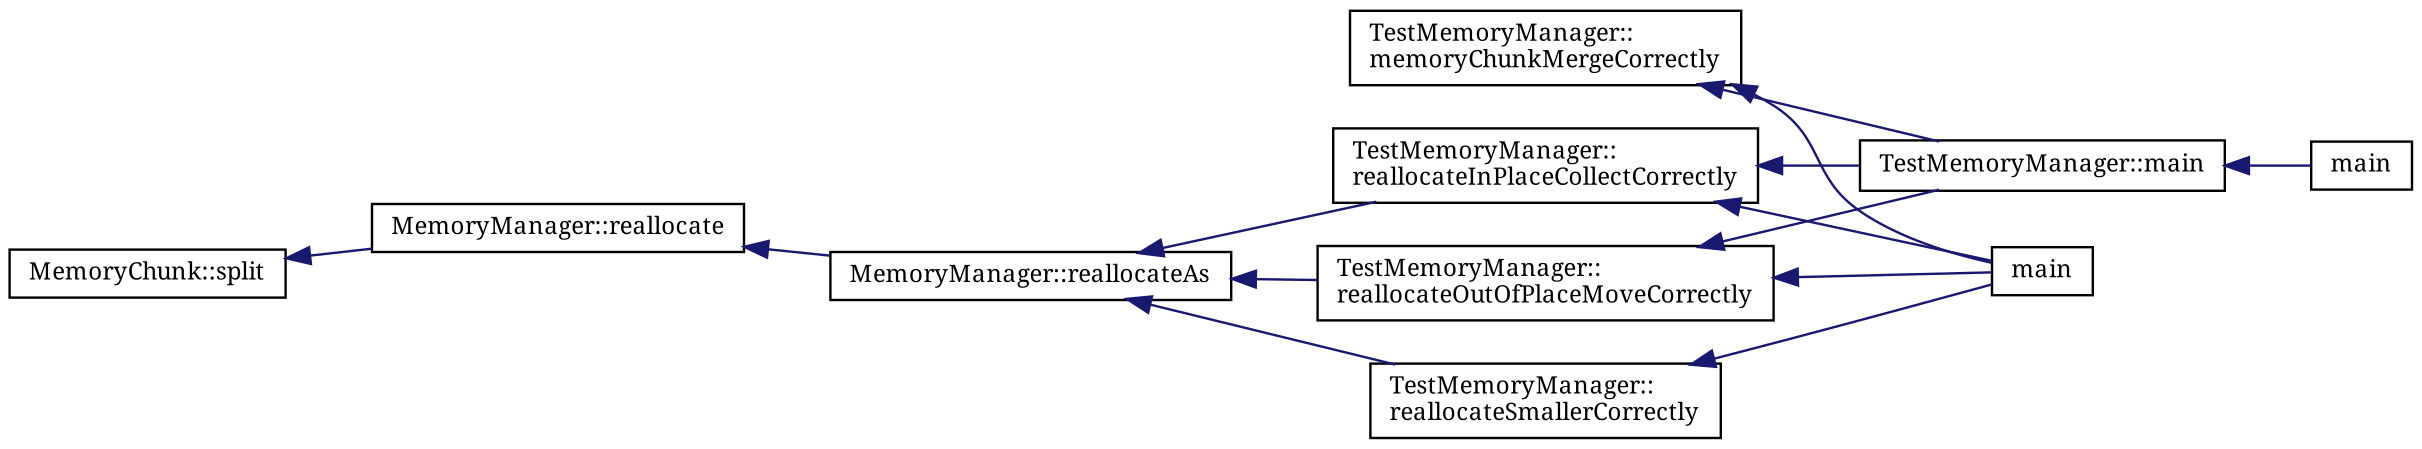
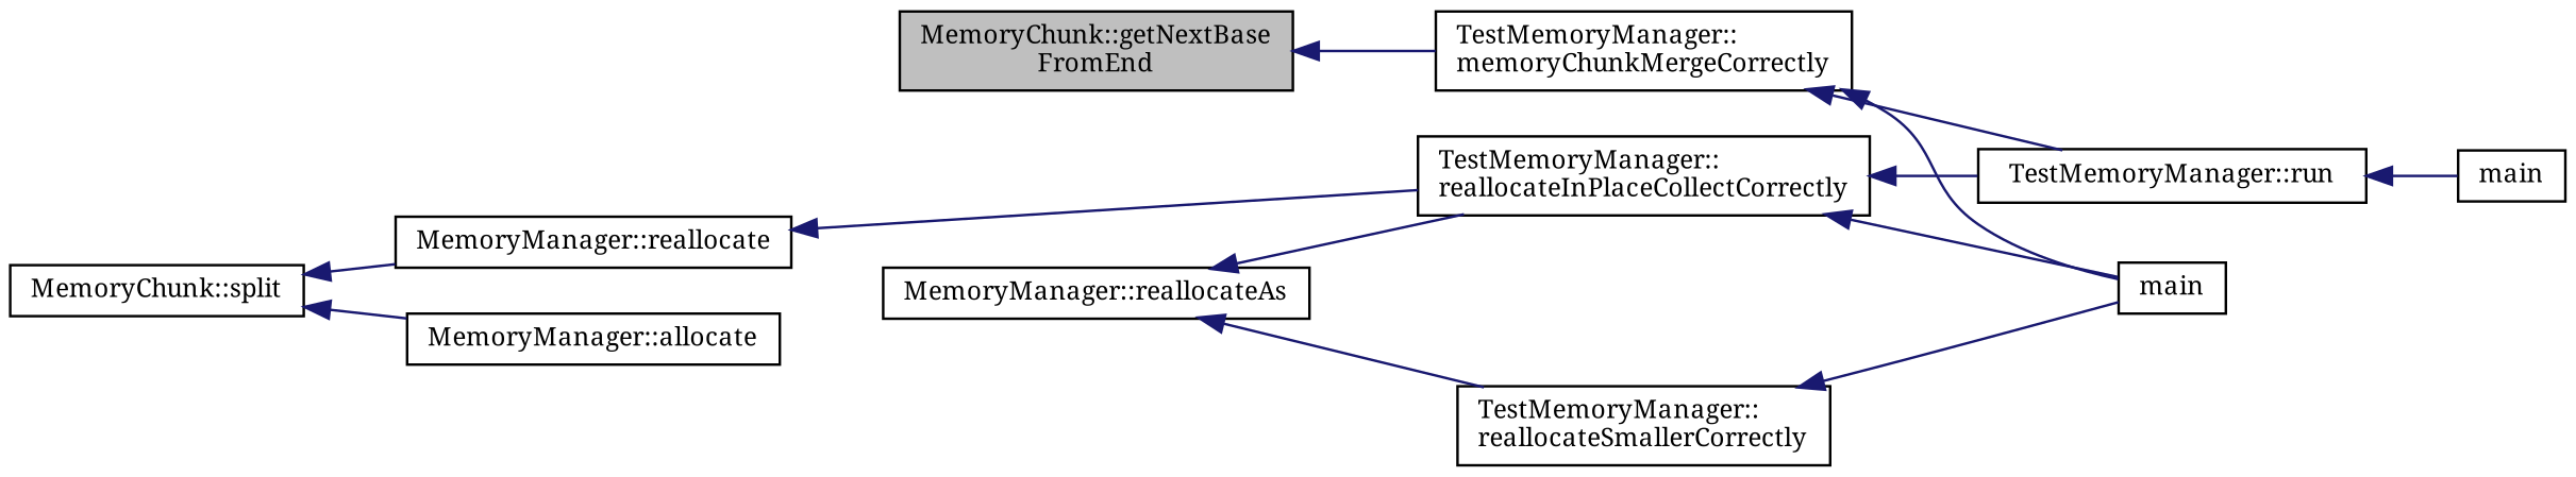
  digraph {
    fontname="Noto Serif"
    rankdir=LR
    node [color=black fillcolor=white fontname="Noto Serif" fontsize=10 shape=record style=filled]
    edge [color=midnightblue dir=back fontname="Noto Serif" fontsize=10 labelfontname=Helvetica labelfontsize=10 style=solid]
+   n1 [fillcolor=grey75 fontcolor=black height=0.2 label="MemoryChunk::getNextBase\lFromEnd" width=0.4]
    n2 [height=0.2 label="TestMemoryManager::\lmemoryChunkMergeCorrectly" width=0.4]
    n3 [height=0.2 label="MemoryChunk::split" width=0.4]
+   n4 [height=0.2 label="MemoryManager::allocate" width=0.4]
    n5 [height=0.2 label="MemoryManager::reallocate" width=0.4]
    n6 [height=0.2 label=main width=0.4]
-   n7 [height=0.2 label="TestMemoryManager::main" width=0.4]
+   n7 [height=0.2 label="TestMemoryManager::run" width=0.4]
    n8 [height=0.2 label="MemoryManager::reallocateAs" width=0.4]
    n9 [height=0.2 label="TestMemoryManager::\lreallocateSmallerCorrectly" width=0.4]
    n10 [height=0.2 label="TestMemoryManager::\lreallocateInPlaceCollectCorrectly" width=0.4]
-   n11 [height=0.2 label="TestMemoryManager::\lreallocateOutOfPlaceMoveCorrectly" width=0.4]
    n12 [height=0.2 label=main width=0.4]
+   n1 -> n2
    n2 -> n6
    n2 -> n7
+   n3 -> n4
    n3 -> n5
-   n5 -> n8
+   n5 -> n10
    n7 -> n12
    n8 -> n9
    n8 -> n10
-   n8 -> n11
    n9 -> n6
    n10 -> n6
    n10 -> n7
-   n11 -> n6
-   n11 -> n7
  }
